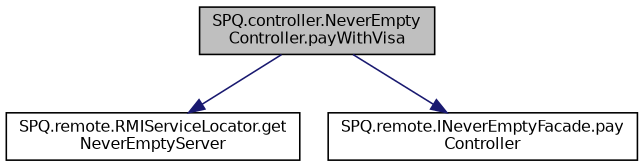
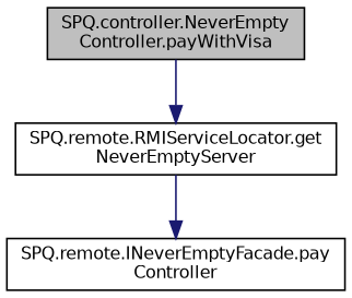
  digraph {
    rankdir=TB
    node [color=black fillcolor=white fontname=Helvetica fontsize=10 shape=record style=filled]
    edge [color=midnightblue fontname=Helvetica fontsize=10 labelfontname=Helvetica labelfontsize=10 style=solid]
    n1 [fillcolor=grey75 fontcolor=black height=0.2 label="SPQ.controller.NeverEmpty\lController.payWithVisa" width=0.4]
    n2 [height=0.2 label="SPQ.remote.RMIServiceLocator.get\lNeverEmptyServer" width=0.4]
    n3 [height=0.2 label="SPQ.remote.INeverEmptyFacade.pay\lController" width=0.4]
    n1 -> n2
-   n1 -> n3
+   n2 -> n3
  }
